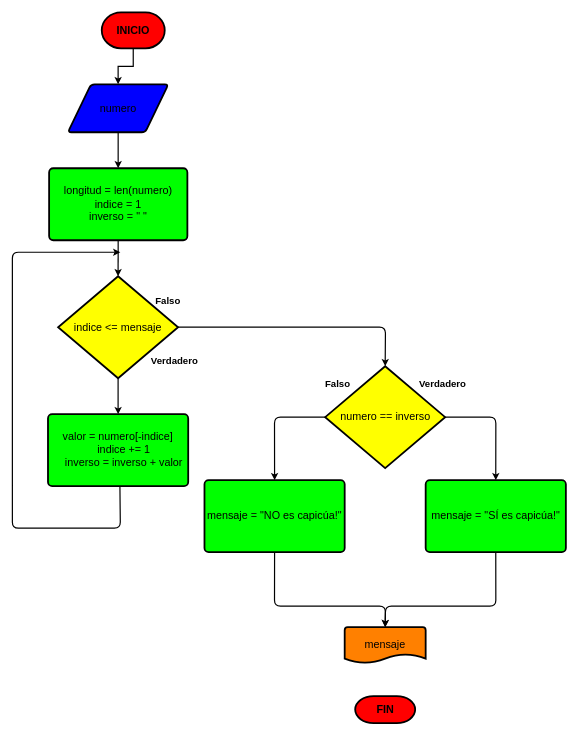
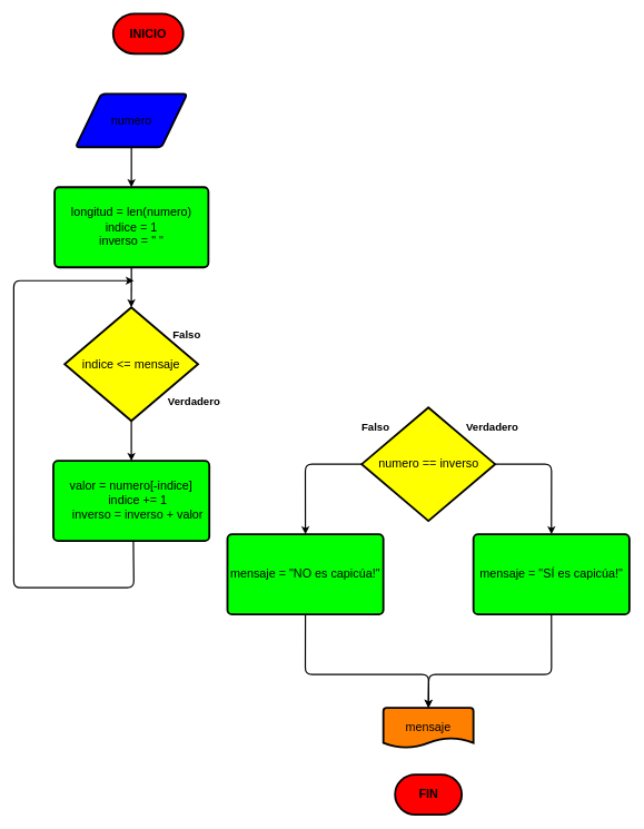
  <mxCell id="0" />
  <mxCell id="1" parent="0" />
  <mxCell id="2" value="" style="edgeStyle=none;html=1;strokeWidth=2;strokeColor=#000000;entryX=0.5;entryY=0;entryDx=0;entryDy=0;entryPerimeter=0;startArrow=none;" parent="1" source="16" target="10" edge="1"><mxGeometry relative="1" as="geometry"><mxPoint x="196.255" y="280" as="targetPoint" /></mxGeometry></mxCell>
  <mxCell id="3" value="" style="edgeStyle=none;html=1;strokeWidth=2;strokeColor=#000000;" parent="1" source="4" target="16" edge="1"><mxGeometry relative="1" as="geometry" /></mxCell>
  <mxCell id="4" value="&lt;font&gt;&lt;span style=&quot;font-size: 18px&quot;&gt;numero&lt;/span&gt;&lt;br&gt;&lt;/font&gt;" style="shape=parallelogram;html=1;strokeWidth=3;perimeter=parallelogramPerimeter;whiteSpace=wrap;rounded=1;arcSize=12;size=0.23;fillColor=#0000FF;fontColor=#000000;strokeColor=#000000;" parent="1" vertex="1"><mxGeometry x="112.51" y="140" width="167.49" height="80" as="geometry" /></mxCell>
- <mxCell id="5" value="" style="edgeStyle=orthogonalEdgeStyle;rounded=0;orthogonalLoop=1;jettySize=auto;html=1;fontSize=18;strokeColor=#000000;strokeWidth=2;" parent="1" source="6" target="4" edge="1"><mxGeometry relative="1" as="geometry" /></mxCell>
  <mxCell id="6" value="INICIO" style="strokeWidth=3;html=1;shape=mxgraph.flowchart.terminator;whiteSpace=wrap;fontSize=18;fillColor=#FF0000;fontStyle=1;fontColor=#000000;strokeColor=#000000;" parent="1" vertex="1"><mxGeometry x="169" y="20" width="105" height="60" as="geometry" /></mxCell>
- <mxCell id="7" value="FIN" style="strokeWidth=3;html=1;shape=mxgraph.flowchart.terminator;whiteSpace=wrap;fontSize=18;fillColor=#FF0000;fontColor=#000000;strokeColor=#000000;fontStyle=1" parent="1" vertex="1"><mxGeometry x="591.5" y="1160" width="100" height="45" as="geometry" /></mxCell>
+ <mxCell id="7" value="FIN" style="strokeWidth=3;html=1;shape=mxgraph.flowchart.terminator;whiteSpace=wrap;fontSize=18;fillColor=#FF0000;fontColor=#000000;strokeColor=#000000;fontStyle=1" parent="1" vertex="1"><mxGeometry x="591.5" y="1160" width="100" height="60" as="geometry" /></mxCell>
  <mxCell id="8" style="edgeStyle=none;html=1;exitX=0.5;exitY=1;exitDx=0;exitDy=0;exitPerimeter=0;strokeWidth=2;strokeColor=#000000;entryX=0.5;entryY=0;entryDx=0;entryDy=0;" parent="1" source="10" target="14" edge="1"><mxGeometry relative="1" as="geometry"><mxPoint x="197.947" y="700" as="targetPoint" /></mxGeometry></mxCell>
- <mxCell id="9" style="edgeStyle=none;html=1;exitX=1;exitY=0.5;exitDx=0;exitDy=0;exitPerimeter=0;entryX=0.5;entryY=0;entryDx=0;entryDy=0;entryPerimeter=0;strokeWidth=2;strokeColor=#000000;" edge="1" parent="1" source="10" target="19"><mxGeometry relative="1" as="geometry"><Array as="points"><mxPoint x="448" y="545" /><mxPoint x="642" y="545" /></Array></mxGeometry></mxCell>
  <mxCell id="10" value="&lt;div&gt;&lt;/div&gt;&lt;font face=&quot;helvetica&quot;&gt;&lt;span style=&quot;font-size: 18px&quot;&gt;indice &amp;lt;= mensaje&lt;/span&gt;&lt;/font&gt;" style="strokeWidth=3;html=1;shape=mxgraph.flowchart.decision;whiteSpace=wrap;fillColor=#FFFF00;fontColor=#000000;strokeColor=#000000;" parent="1" vertex="1"><mxGeometry x="96.25" y="460" width="200" height="170" as="geometry" /></mxCell>
  <mxCell id="11" value="&lt;b&gt;&lt;font style=&quot;font-size: 16px&quot;&gt;Falso&lt;/font&gt;&lt;/b&gt;" style="text;html=1;align=center;verticalAlign=middle;resizable=0;points=[];autosize=1;strokeColor=none;fillColor=none;fontColor=#000000;" parent="1" vertex="1"><mxGeometry x="249" y="491" width="60" height="20" as="geometry" /></mxCell>
  <mxCell id="12" value="&lt;b&gt;&lt;font style=&quot;font-size: 16px&quot;&gt;Verdadero&lt;/font&gt;&lt;/b&gt;" style="text;html=1;align=center;verticalAlign=middle;resizable=0;points=[];autosize=1;strokeColor=none;fillColor=none;fontSize=16;fontColor=#000000;" parent="1" vertex="1"><mxGeometry x="245" y="590" width="90" height="20" as="geometry" /></mxCell>
  <mxCell id="13" style="edgeStyle=none;html=1;exitX=0.513;exitY=0.994;exitDx=0;exitDy=0;strokeColor=#000000;strokeWidth=2;exitPerimeter=0;" parent="1" source="14" edge="1"><mxGeometry relative="1" as="geometry"><mxPoint x="200" y="420" as="targetPoint" /><Array as="points"><mxPoint x="200" y="880" /><mxPoint x="20" y="880" /><mxPoint x="20" y="420" /></Array></mxGeometry></mxCell>
  <mxCell id="14" value="&lt;font style=&quot;font-size: 18px&quot;&gt;&lt;div&gt;valor = numero[-indice]&lt;/div&gt;&lt;div&gt;&amp;nbsp; &amp;nbsp; indice += 1&lt;/div&gt;&lt;div&gt;&amp;nbsp; &amp;nbsp; inverso = inverso + valor&lt;/div&gt;&lt;/font&gt;" style="rounded=1;whiteSpace=wrap;html=1;absoluteArcSize=1;arcSize=14;strokeWidth=3;fillColor=#00FF00;fontColor=#000000;strokeColor=#000000;" parent="1" vertex="1"><mxGeometry x="79.38" y="690" width="233.74" height="120" as="geometry" /></mxCell>
- <mxCell id="15" value="mensaje" style="strokeWidth=3;html=1;shape=mxgraph.flowchart.document2;whiteSpace=wrap;size=0.25;fontSize=18;fillColor=#FF8000;fontColor=#000000;strokeColor=#000000;" parent="1" vertex="1"><mxGeometry x="574" y="1045" width="135" height="60" as="geometry" /></mxCell>
+ <mxCell id="15" value="mensaje" style="strokeWidth=3;html=1;shape=mxgraph.flowchart.document2;whiteSpace=wrap;size=0.25;fontSize=18;fillColor=#FF8000;fontColor=#000000;strokeColor=#000000;" parent="1" vertex="1"><mxGeometry x="574" y="1060" width="135" height="60" as="geometry" /></mxCell>
  <mxCell id="16" value="&lt;font style=&quot;font-size: 18px&quot;&gt;&lt;div&gt;longitud = len(numero)&lt;/div&gt;&lt;div&gt;indice = 1&lt;/div&gt;&lt;div&gt;inverso = &quot; &quot;&lt;/div&gt;&lt;/font&gt;" style="rounded=1;whiteSpace=wrap;html=1;absoluteArcSize=1;arcSize=14;strokeWidth=3;fillColor=#00FF00;fontColor=#000000;strokeColor=#000000;" parent="1" vertex="1"><mxGeometry x="81.25" y="280" width="230.5" height="120" as="geometry" /></mxCell>
  <mxCell id="17" style="edgeStyle=none;html=1;exitX=0;exitY=0.5;exitDx=0;exitDy=0;exitPerimeter=0;entryX=0.5;entryY=0;entryDx=0;entryDy=0;strokeColor=#000000;strokeWidth=2;" edge="1" parent="1" source="19" target="23"><mxGeometry relative="1" as="geometry"><Array as="points"><mxPoint x="457" y="695" /></Array></mxGeometry></mxCell>
  <mxCell id="18" style="edgeStyle=none;html=1;exitX=1;exitY=0.5;exitDx=0;exitDy=0;exitPerimeter=0;entryX=0.5;entryY=0;entryDx=0;entryDy=0;strokeColor=#000000;strokeWidth=2;" edge="1" parent="1" source="19" target="21"><mxGeometry relative="1" as="geometry"><Array as="points"><mxPoint x="826" y="695" /></Array></mxGeometry></mxCell>
  <mxCell id="19" value="&lt;div&gt;&lt;/div&gt;&lt;font face=&quot;helvetica&quot;&gt;&lt;span style=&quot;font-size: 18px&quot;&gt;numero == inverso&lt;/span&gt;&lt;/font&gt;" style="strokeWidth=3;html=1;shape=mxgraph.flowchart.decision;whiteSpace=wrap;fillColor=#FFFF00;fontColor=#000000;strokeColor=#000000;" vertex="1" parent="1"><mxGeometry x="541.5" y="610" width="200" height="170" as="geometry" /></mxCell>
  <mxCell id="20" style="edgeStyle=none;html=1;exitX=0.5;exitY=1;exitDx=0;exitDy=0;entryX=0.5;entryY=0;entryDx=0;entryDy=0;entryPerimeter=0;strokeColor=#000000;strokeWidth=2;" edge="1" parent="1" source="21" target="15"><mxGeometry relative="1" as="geometry"><Array as="points"><mxPoint x="826" y="1010" /><mxPoint x="642" y="1010" /></Array></mxGeometry></mxCell>
  <mxCell id="21" value="&lt;font&gt;&lt;span style=&quot;font-size: 18px&quot;&gt;mensaje = &quot;SÍ es capicúa!&quot;&lt;/span&gt;&lt;br&gt;&lt;/font&gt;" style="rounded=1;whiteSpace=wrap;html=1;absoluteArcSize=1;arcSize=14;strokeWidth=3;fillColor=#00FF00;fontColor=#000000;strokeColor=#000000;" vertex="1" parent="1"><mxGeometry x="709" y="800" width="233.74" height="120" as="geometry" /></mxCell>
  <mxCell id="22" style="edgeStyle=none;html=1;exitX=0.5;exitY=1;exitDx=0;exitDy=0;entryX=0.5;entryY=0;entryDx=0;entryDy=0;entryPerimeter=0;strokeColor=#000000;strokeWidth=2;" edge="1" parent="1" source="23" target="15"><mxGeometry relative="1" as="geometry"><Array as="points"><mxPoint x="457" y="1010" /><mxPoint x="642" y="1010" /></Array></mxGeometry></mxCell>
  <mxCell id="23" value="&lt;font&gt;&lt;span style=&quot;font-size: 18px&quot;&gt;mensaje = &quot;NO es capicúa!&quot;&lt;/span&gt;&lt;br&gt;&lt;/font&gt;" style="rounded=1;whiteSpace=wrap;html=1;absoluteArcSize=1;arcSize=14;strokeWidth=3;fillColor=#00FF00;fontColor=#000000;strokeColor=#000000;" vertex="1" parent="1"><mxGeometry x="340.26" y="800" width="233.74" height="120" as="geometry" /></mxCell>
  <mxCell id="24" value="&lt;b&gt;&lt;font style=&quot;font-size: 16px&quot;&gt;Falso&lt;/font&gt;&lt;/b&gt;" style="text;html=1;align=center;verticalAlign=middle;resizable=0;points=[];autosize=1;strokeColor=none;fillColor=none;fontColor=#000000;" vertex="1" parent="1"><mxGeometry x="531.5" y="629" width="60" height="20" as="geometry" /></mxCell>
  <mxCell id="25" value="&lt;b&gt;&lt;font style=&quot;font-size: 16px&quot;&gt;Verdadero&lt;/font&gt;&lt;/b&gt;" style="text;html=1;align=center;verticalAlign=middle;resizable=0;points=[];autosize=1;strokeColor=none;fillColor=none;fontSize=16;fontColor=#000000;" vertex="1" parent="1"><mxGeometry x="691.5" y="629" width="90" height="20" as="geometry" /></mxCell>
